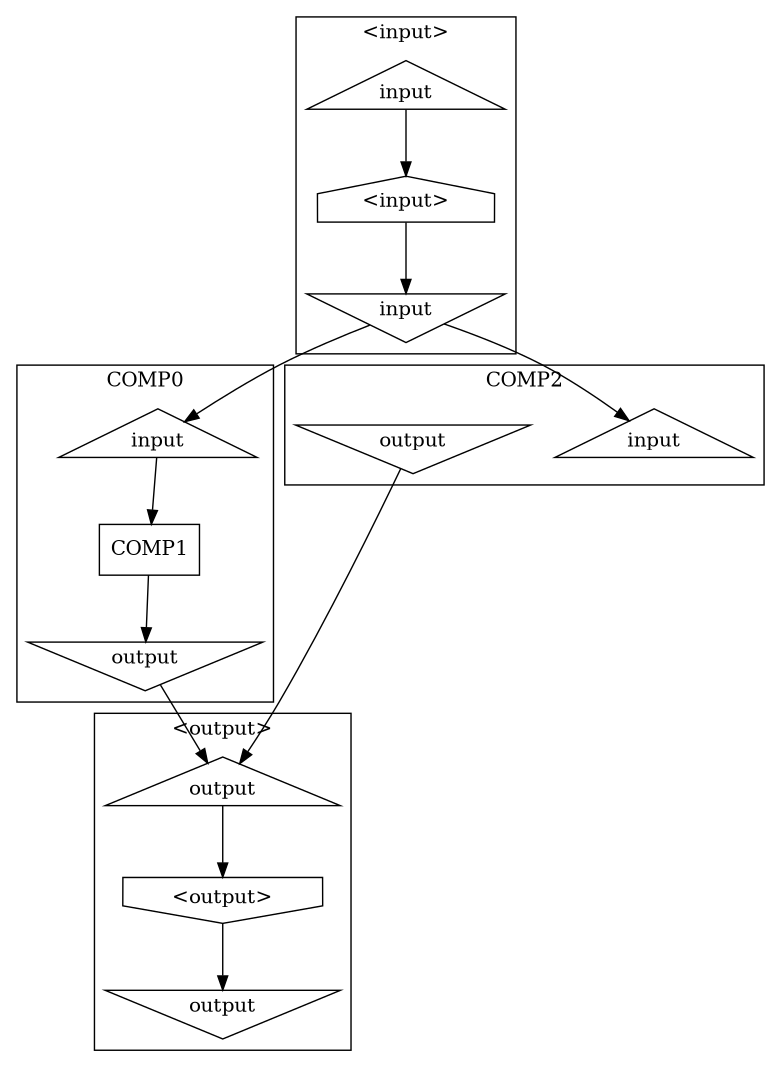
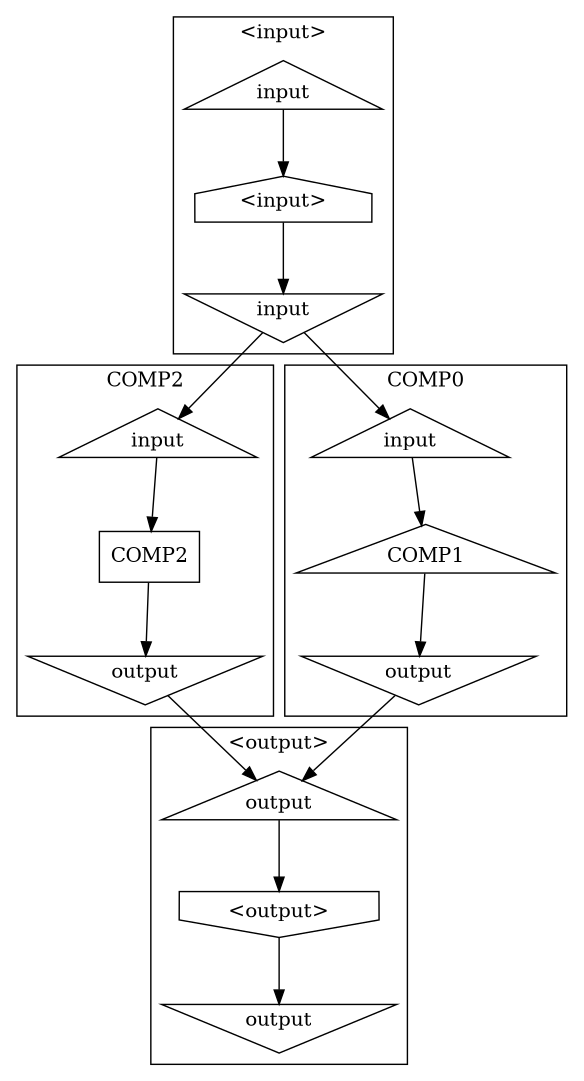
  digraph {
    node [shape=triangle]
    n1 [label=input]
    n2 [label=input shape=invtriangle]
    "<input>" [shape=house]
    n4 [label=output]
    n5 [label=output shape=invtriangle]
    "<output>" [shape=invhouse]
    n7 [label=input]
    n8 [label=output shape=invtriangle]
+   COMP2 [shape=rectangle]
    n10 [label=input]
    n11 [label=output shape=invtriangle]
-   COMP1 [shape=rectangle]
+   COMP1
    subgraph cluster_1 {
      label=<<input>>
      "<input>"
      subgraph sub_2 {
        label=<<input>>
        n1
      }
      subgraph sub_3 {
        label=<<input>>
        n2
      }
    }
    subgraph cluster_4 {
      label=<<output>>
      "<output>"
      subgraph sub_5 {
        label=<<output>>
        n4
      }
      subgraph sub_6 {
        label=<<output>>
        n5
      }
    }
    subgraph cluster_7 {
      label=COMP2
+     COMP2
      subgraph sub_8 {
        label=COMP2
        n7
      }
      subgraph sub_9 {
        label=COMP2
        n8
      }
    }
    subgraph cluster_10 {
      label=COMP0
      COMP1
      subgraph sub_11 {
        label=COMP1
        n10
      }
      subgraph sub_12 {
        label=COMP1
        n11
      }
    }
    n1 -> "<input>"
    n2 -> n7
    n2 -> n10
    "<input>" -> n2
    n4 -> "<output>"
    "<output>" -> n5
+   n7 -> COMP2
    n8 -> n4
+   COMP2 -> n8
    n10 -> COMP1
    n11 -> n4
    COMP1 -> n11
  }
